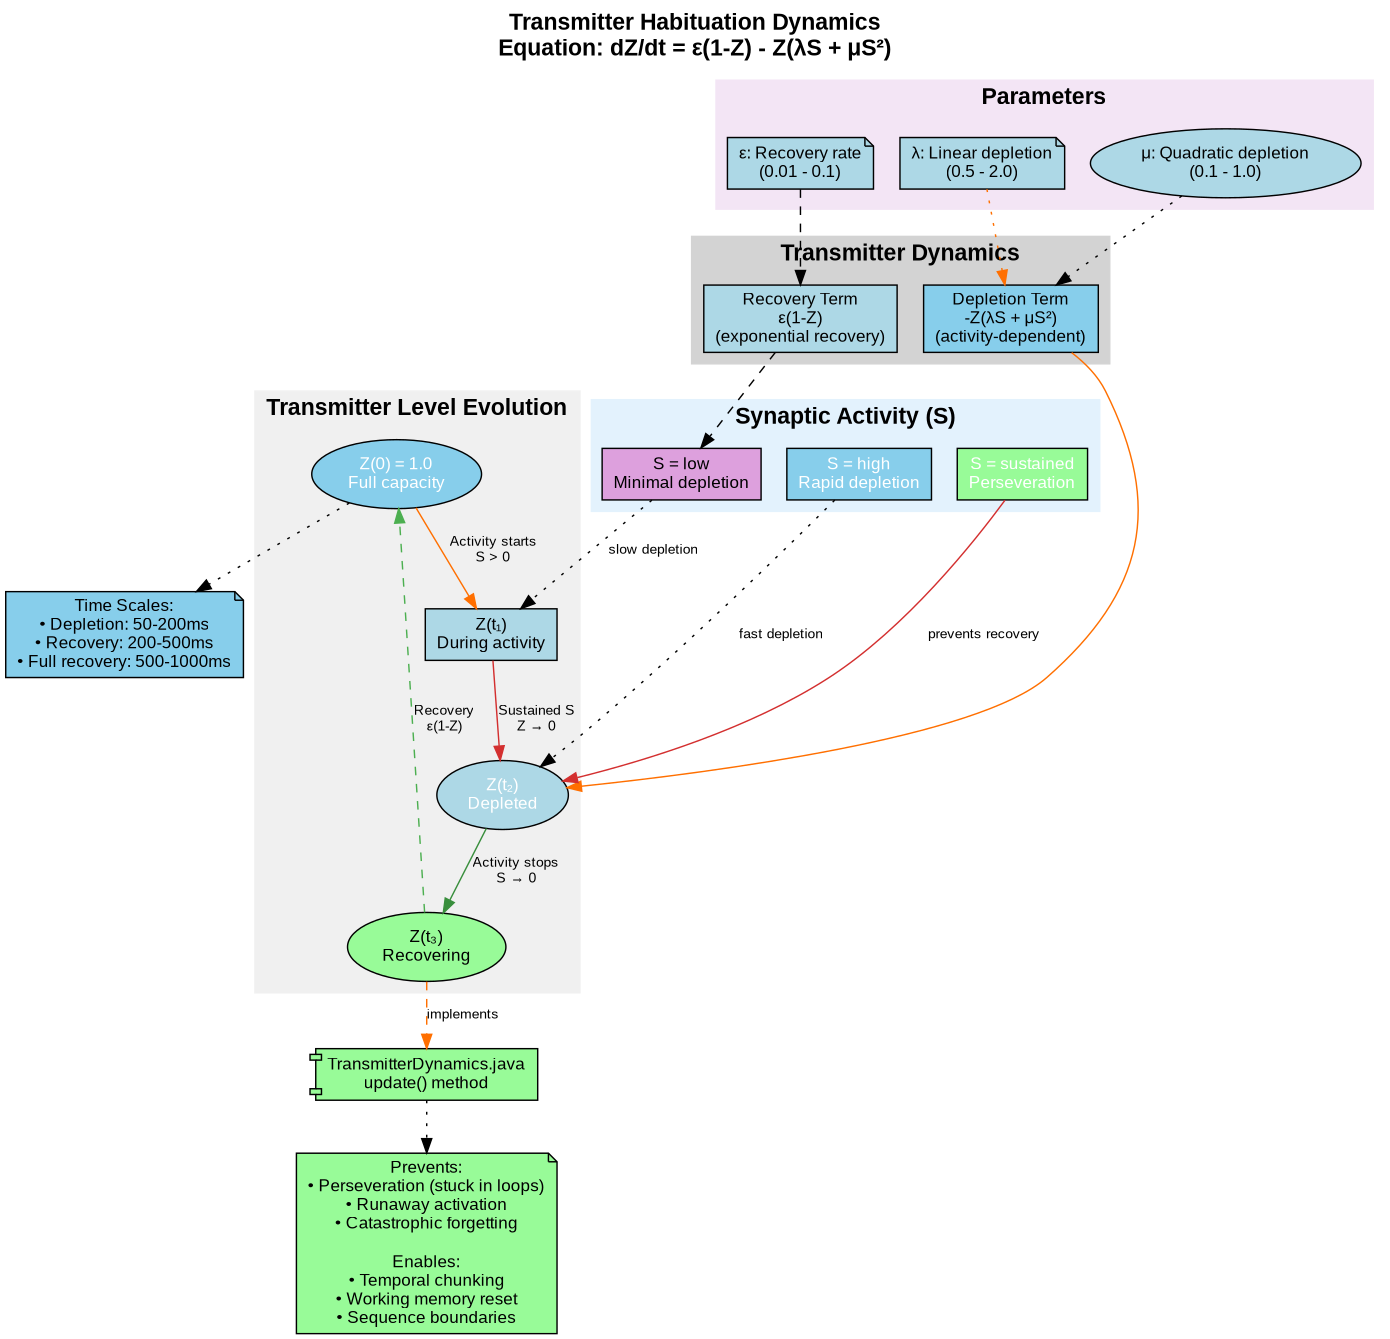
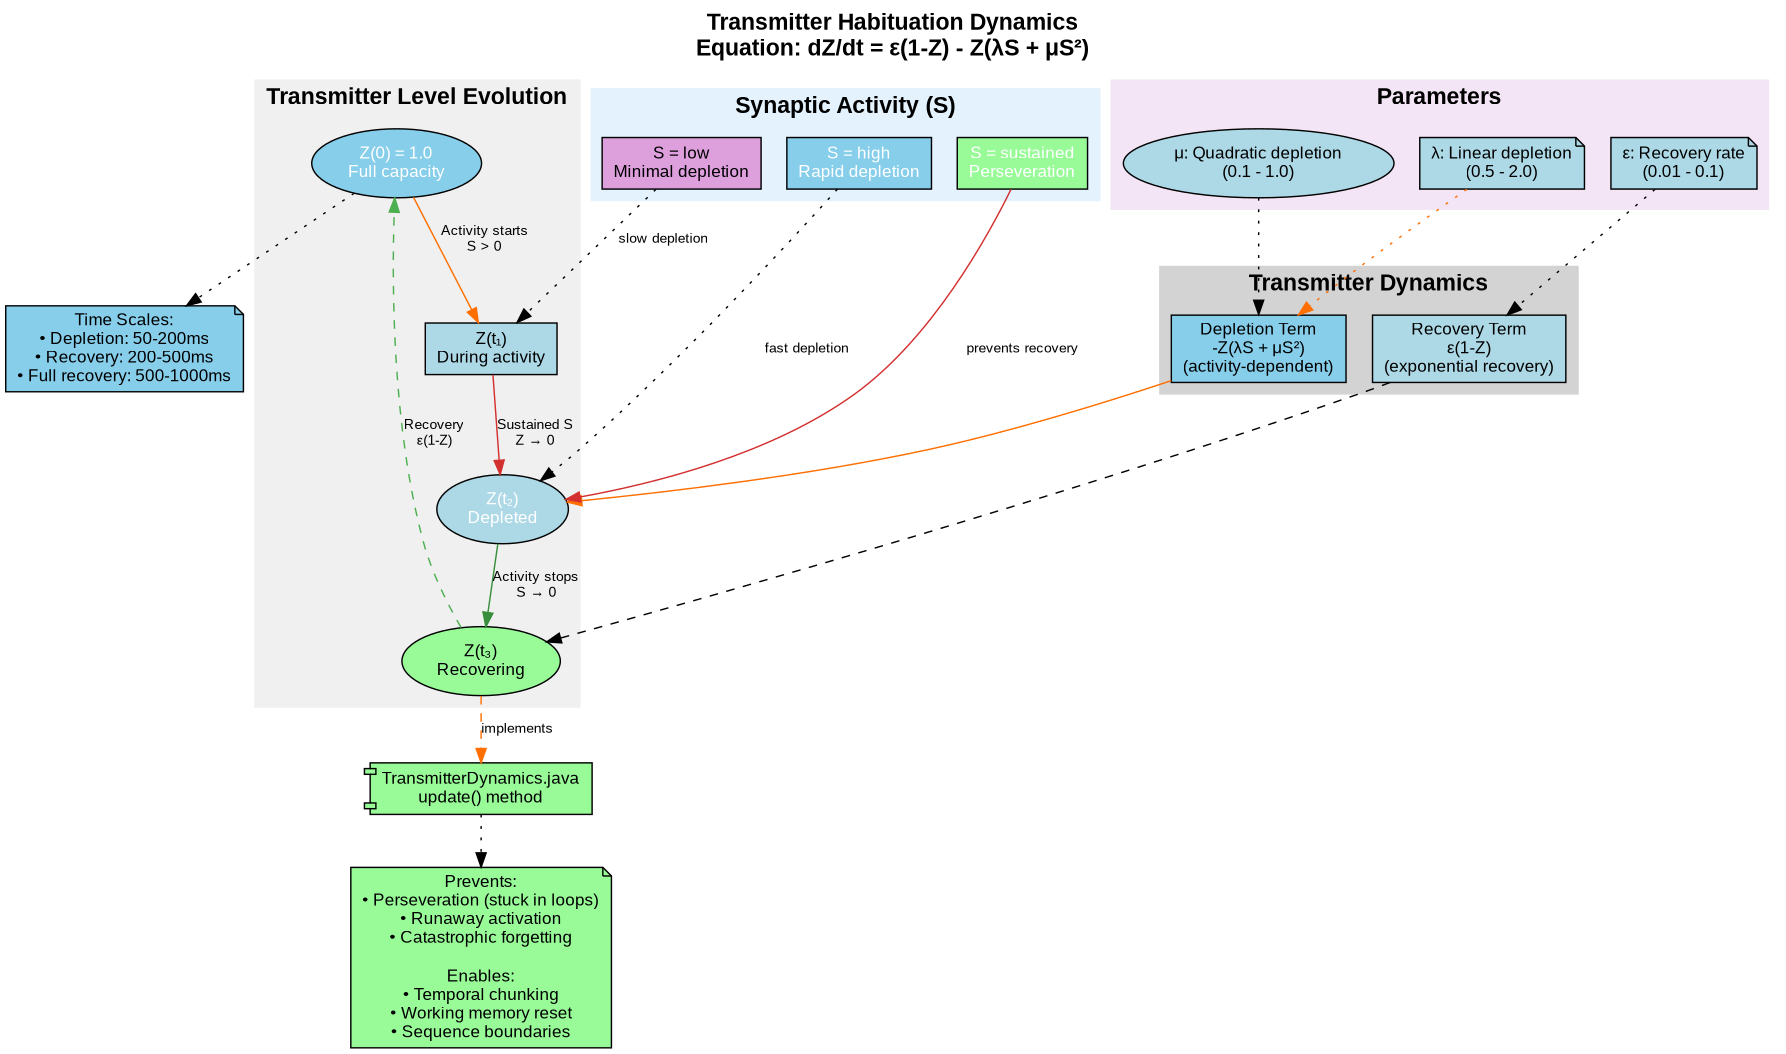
  digraph {
    bgcolor=white
    fontname="Arial Bold"
    fontsize=16
    label="Transmitter Habituation Dynamics\nEquation: dZ/dt = ε(1-Z) - Z(λS + μS²)"
    labelloc=t
    rankdir=TB
    node [fillcolor=lightblue fontname=Arial fontsize=12 shape=box style=filled]
    edge [fontname=Arial fontsize=10 style=dotted]
    n1 [label="Recovery Term\nε(1-Z)\n(exponential recovery)"]
    n2 [fillcolor=skyblue label="Depletion Term\n-Z(λS + μS²)\n(activity-dependent)"]
    n3 [fillcolor=skyblue fontcolor=white label="Z(0) = 1.0\nFull capacity" shape=ellipse]
    n4 [label="Z(t₁)\nDuring activity"]
    n5 [fontcolor=white label="Z(t₂)\nDepleted" shape=ellipse]
    n6 [fillcolor=palegreen label="Z(t₃)\nRecovering" shape=ellipse]
    n7 [fillcolor=plum label="S = low\nMinimal depletion"]
    n8 [fillcolor=skyblue fontcolor=white label="S = high\nRapid depletion"]
    n9 [fillcolor=palegreen fontcolor=white label="S = sustained\nPerseveration"]
    n10 [label="ε: Recovery rate\n(0.01 - 0.1)" shape=note]
    n11 [label="λ: Linear depletion\n(0.5 - 2.0)" shape=note]
    n12 [label="μ: Quadratic depletion\n(0.1 - 1.0)" shape=ellipse]
    n13 [fillcolor=skyblue label="Time Scales:\n• Depletion: 50-200ms\n• Recovery: 200-500ms\n• Full recovery: 500-1000ms" shape=note]
    n14 [fillcolor=palegreen label="TransmitterDynamics.java\nupdate() method" shape=component]
    n15 [fillcolor=palegreen label="Prevents:\n• Perseveration (stuck in loops)\n• Runaway activation\n• Catastrophic forgetting\n\nEnables:\n• Temporal chunking\n• Working memory reset\n• Sequence boundaries" shape=note]
    subgraph cluster_1 {
      color=lightgrey
      label="Transmitter Dynamics"
      style=filled
      n1
      n2
    }
    subgraph cluster_2 {
      color="#F0F0F0"
      label="Transmitter Level Evolution"
      style=filled
      n3
      n4
      n5
      n6
    }
    subgraph cluster_3 {
      color="#E3F2FD"
      label="Synaptic Activity (S)"
      style=filled
      n7
      n8
      n9
    }
    subgraph cluster_4 {
      color="#F3E5F5"
      label=Parameters
      style=filled
      n10
      n11
      n12
    }
-   n1 -> n7 [style=dashed]
+   n1 -> n6 [style=dashed]
    n2 -> n5 [color="#FF6F00" style=""]
    n3 -> n4 [color="#FF6F00" label="Activity starts\nS > 0" style=""]
    n3 -> n13
    n4 -> n5 [color="#D32F2F" label="Sustained S\nZ → 0" style=""]
    n5 -> n6 [color="#388E3C" label="Activity stops\nS → 0" style=""]
    n6 -> n3 [color="#4CAF50" label="Recovery\nε(1-Z)" style=dashed]
    n6 -> n14 [color="#FF6F00" label=implements style=dashed]
    n7 -> n4 [label="slow depletion"]
    n8 -> n5 [label="fast depletion"]
    n9 -> n5 [color="#D32F2F" label="prevents recovery" style=""]
-   n10 -> n1 [style=dashed]
+   n10 -> n1
    n11 -> n2 [color="#FF6F00"]
    n12 -> n2
    n14 -> n15
  }
